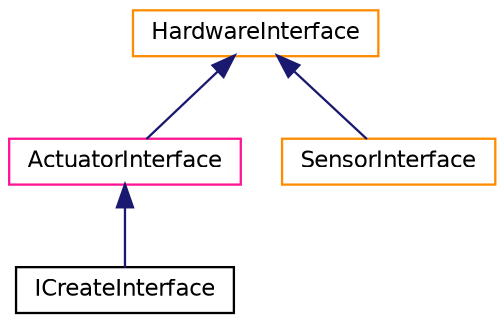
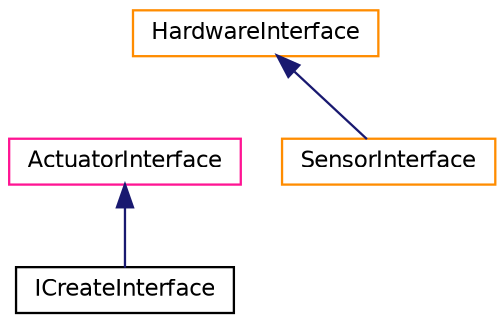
  digraph {
    rankdir=TB
    node [color=darkorange fillcolor=white fontname=Helvetica fontsize=10 shape=record style=filled]
    edge [color=midnightblue dir=back fontname=Helvetica fontsize=10 labelfontname=Helvetica labelfontsize=10 style=solid]
    n1 [height=0.2 label=HardwareInterface width=0.4]
    n2 [color=deeppink height=0.2 label=ActuatorInterface width=0.4]
    n3 [height=0.2 label=SensorInterface width=0.4]
    n4 [color=black height=0.2 label=ICreateInterface width=0.4]
-   n1 -> n2
    n1 -> n3
    n2 -> n4
  }
